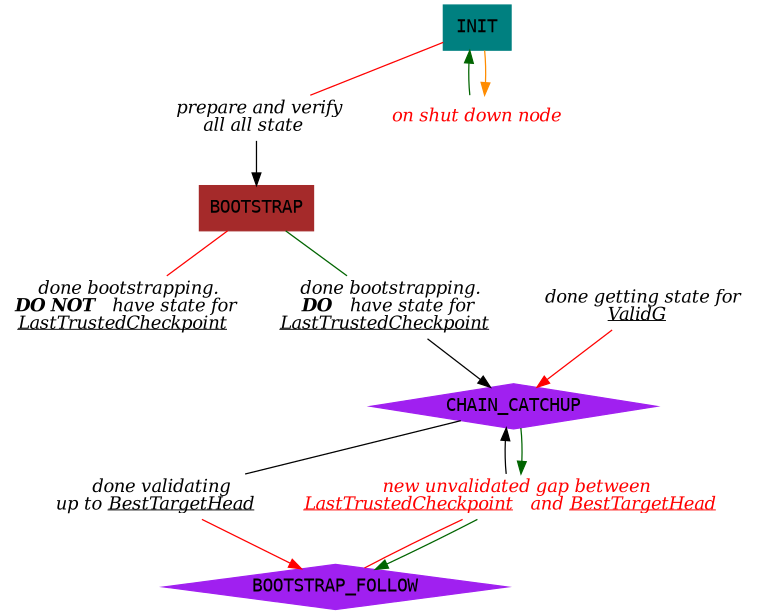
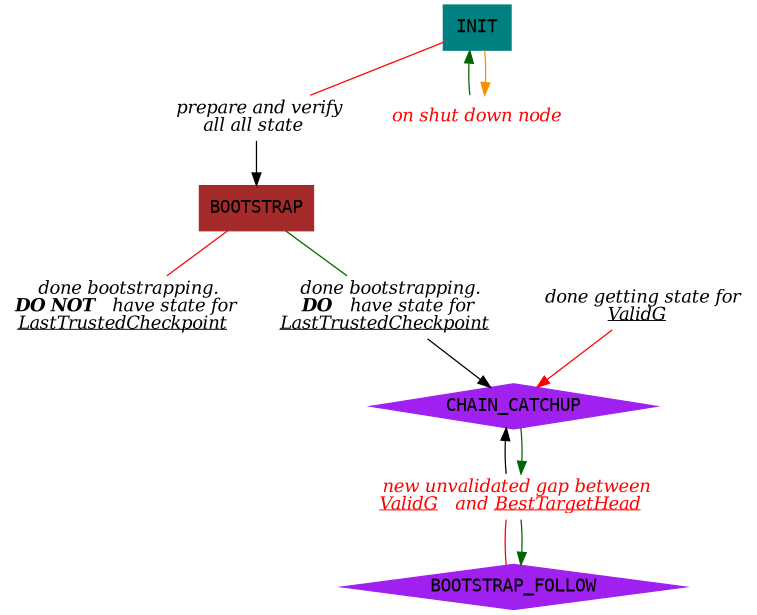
  digraph {
    compound=true
    node [shape=none]
    edge [color=red style=solid]
    INIT [color=teal fontname=monospace shape=box style=filled]
    BOOTSTRAP [color=brown fontname=monospace shape=box style=filled]
    CHAIN_CATCHUP [color=purple fontname=monospace shape=diamond style=filled]
    n4 [color=purple fontname=monospace label=BOOTSTRAP_FOLLOW shape=diamond style=filled]
    n5 [label=< <i>prepare and verify<br/>all all state</i> >]
    n6 [label=< <i>done bootstrapping.<br/><b>DO NOT</b>   have state for<br/><u>LastTrustedCheckpoint</u></i> >]
    n7 [label=< <i>done bootstrapping.<br/><b>DO</b>   have state for<br/><u>LastTrustedCheckpoint</u></i> >]
    n8 [label=< <i>done getting state for<br/><u>ValidG</u></i> >]
-   n9 [label=< <i>done validating<br/>up to <u>BestTargetHead</u></i> >]
-   n10 [color=red constraint=false fontcolor=red label=< <i>new unvalidated gap between<br/><u>LastTrustedCheckpoint</u>   and <u>BestTargetHead</u></i> >]
+   n10 [color=red constraint=false fontcolor=red label=< <i>new unvalidated gap between<br/><u>ValidG</u>   and <u>BestTargetHead</u></i> >]
    n11 [color=red constraint=false fontcolor=red label=< <i>on shut down node</i> >]
    subgraph sub_1 {
      INIT
      BOOTSTRAP
      CHAIN_CATCHUP
      n4
    }
    subgraph sub_2 {
      n5
      n6
      n7
      n8
-     n9
      n10
      n11
    }
    subgraph sub_3 {
      n4
      n10
    }
    subgraph sub_4 {
      INIT
      CHAIN_CATCHUP
      n10
      n11
    }
    subgraph sub_5 {
      INIT
      BOOTSTRAP
      CHAIN_CATCHUP
      n5
      n6
      n7
      n8
-     n9
    }
    INIT -> n5 [arrowhead=none]
    INIT -> n11 [color=darkgreen dir=back]
    INIT -> n11 [color=darkorange]
    BOOTSTRAP -> n6 [arrowhead=none]
    BOOTSTRAP -> n7 [arrowhead=none color=darkgreen]
-   CHAIN_CATCHUP -> n9 [arrowhead=none color=black]
    CHAIN_CATCHUP -> n10 [color=black dir=back]
    CHAIN_CATCHUP -> n10 [color=darkgreen]
    n5 -> BOOTSTRAP [color=black]
    n7 -> CHAIN_CATCHUP [color=black]
    n8 -> CHAIN_CATCHUP
-   n9 -> n4
    n10 -> n4 [constraint=false dir=none]
    n10 -> n4 [color=darkgreen]
  }
